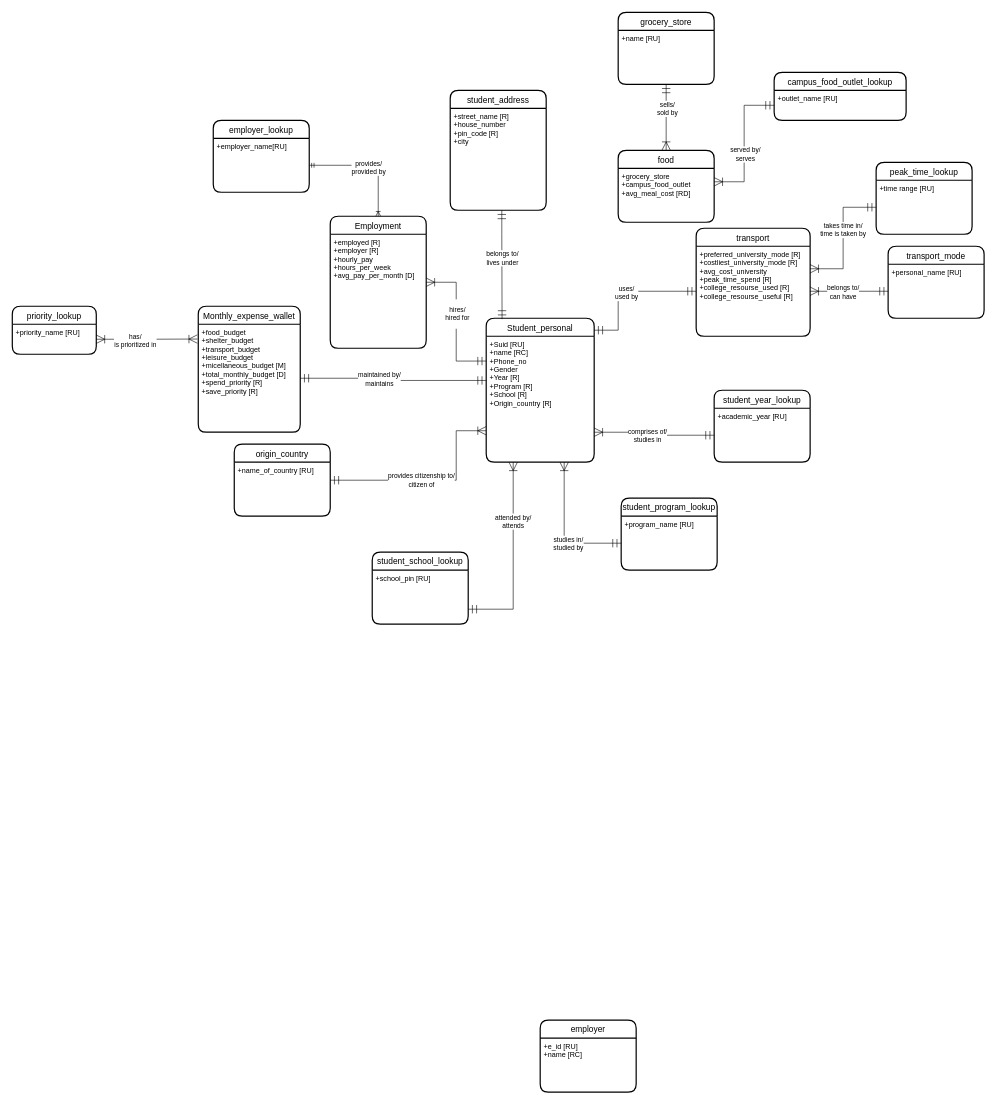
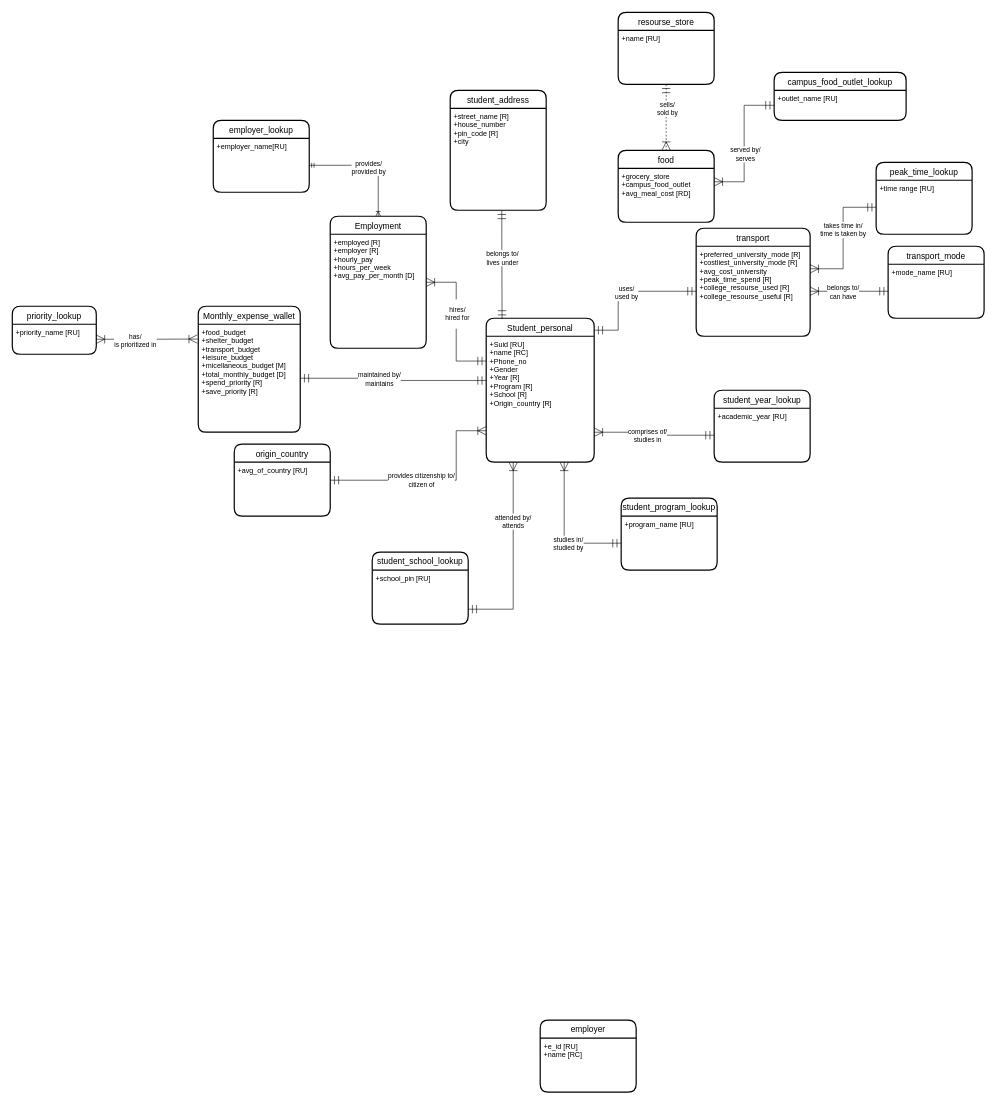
  <mxCell id="0" />
  <mxCell id="1" parent="0" />
  <mxCell id="2" value="Student_personal" style="swimlane;childLayout=stackLayout;horizontal=1;startSize=30;horizontalStack=0;rounded=1;fontSize=14;fontStyle=0;strokeWidth=2;resizeParent=0;resizeLast=1;shadow=0;dashed=0;align=center;" parent="1" vertex="1"><mxGeometry x="810" y="530" width="180" height="240" as="geometry" /></mxCell>
  <mxCell id="3" value="+Suid [RU]&#10;+name [RC]&#10;+Phone_no&#10;+Gender&#10;+Year [R]&#10;+Program [R]&#10;+School [R]&#10;+Origin_country [R]&#10;&#10;&#10;" style="align=left;strokeColor=none;fillColor=none;spacingLeft=4;fontSize=12;verticalAlign=top;resizable=0;rotatable=0;part=1;" parent="2" vertex="1"><mxGeometry y="30" width="180" height="210" as="geometry" /></mxCell>
  <mxCell id="4" style="edgeStyle=orthogonalEdgeStyle;rounded=0;orthogonalLoop=1;jettySize=auto;html=1;entryX=0;entryY=0.197;entryDx=0;entryDy=0;entryPerimeter=0;endSize=12;startSize=12;startArrow=ERoneToMany;startFill=0;endArrow=ERmandOne;endFill=0;" parent="1" source="6" target="3" edge="1"><mxGeometry relative="1" as="geometry" /></mxCell>
  <mxCell id="5" value="&lt;p&gt;hires/&lt;br&gt;hired for&lt;/p&gt;" style="edgeLabel;html=1;align=center;verticalAlign=middle;resizable=0;points=[];" parent="4" vertex="1" connectable="0"><mxGeometry x="-0.118" y="1" relative="1" as="geometry"><mxPoint as="offset" /></mxGeometry></mxCell>
  <mxCell id="6" value="Employment" style="swimlane;childLayout=stackLayout;horizontal=1;startSize=30;horizontalStack=0;rounded=1;fontSize=14;fontStyle=0;strokeWidth=2;resizeParent=0;resizeLast=1;shadow=0;dashed=0;align=center;" parent="1" vertex="1"><mxGeometry x="550" y="360" width="160" height="220" as="geometry" /></mxCell>
  <mxCell id="7" value="+employed [R]&#10;+employer [R]&#10;+hourly_pay&#10;+hours_per_week&#10;+avg_pay_per_month [D]" style="align=left;strokeColor=none;fillColor=none;spacingLeft=4;fontSize=12;verticalAlign=top;resizable=0;rotatable=0;part=1;" parent="6" vertex="1"><mxGeometry y="30" width="160" height="190" as="geometry" /></mxCell>
  <mxCell id="8" value="student_address" style="swimlane;childLayout=stackLayout;horizontal=1;startSize=30;horizontalStack=0;rounded=1;fontSize=14;fontStyle=0;strokeWidth=2;resizeParent=0;resizeLast=1;shadow=0;dashed=0;align=center;" parent="1" vertex="1"><mxGeometry x="750" y="150" width="160" height="200" as="geometry" /></mxCell>
  <mxCell id="9" value="+street_name [R]&#10;+house_number&#10;+pin_code [R]&#10;+city" style="align=left;strokeColor=none;fillColor=none;spacingLeft=4;fontSize=12;verticalAlign=top;resizable=0;rotatable=0;part=1;" parent="8" vertex="1"><mxGeometry y="30" width="160" height="170" as="geometry" /></mxCell>
  <mxCell id="10" value="origin_country" style="swimlane;childLayout=stackLayout;horizontal=1;startSize=30;horizontalStack=0;rounded=1;fontSize=14;fontStyle=0;strokeWidth=2;resizeParent=0;resizeLast=1;shadow=0;dashed=0;align=center;" parent="1" vertex="1"><mxGeometry x="390" y="740" width="160" height="120" as="geometry" /></mxCell>
- <mxCell id="11" value="+name_of_country [RU]" style="align=left;strokeColor=none;fillColor=none;spacingLeft=4;fontSize=12;verticalAlign=top;resizable=0;rotatable=0;part=1;" parent="10" vertex="1"><mxGeometry y="30" width="160" height="90" as="geometry" /></mxCell>
+ <mxCell id="11" value="+avg_of_country [RU]" style="align=left;strokeColor=none;fillColor=none;spacingLeft=4;fontSize=12;verticalAlign=top;resizable=0;rotatable=0;part=1;" parent="10" vertex="1"><mxGeometry y="30" width="160" height="90" as="geometry" /></mxCell>
  <mxCell id="12" value="Monthly_expense_wallet" style="swimlane;childLayout=stackLayout;horizontal=1;startSize=30;horizontalStack=0;rounded=1;fontSize=14;fontStyle=0;strokeWidth=2;resizeParent=0;resizeLast=1;shadow=0;dashed=0;align=center;" parent="1" vertex="1"><mxGeometry x="330" y="510" width="170" height="210" as="geometry" /></mxCell>
  <mxCell id="13" value="+food_budget&#10;+shelter_budget &#10;+transport_budget&#10;+leisure_budget &#10;+micellaneous_budget [M]&#10;+total_monthly_budget [D]&#10;+spend_priority [R]&#10;+save_priority [R]" style="align=left;strokeColor=none;fillColor=none;spacingLeft=4;fontSize=12;verticalAlign=top;resizable=0;rotatable=0;part=1;" parent="12" vertex="1"><mxGeometry y="30" width="170" height="180" as="geometry" /></mxCell>
  <mxCell id="14" value="food" style="swimlane;childLayout=stackLayout;horizontal=1;startSize=30;horizontalStack=0;rounded=1;fontSize=14;fontStyle=0;strokeWidth=2;resizeParent=0;resizeLast=1;shadow=0;dashed=0;align=center;" parent="1" vertex="1"><mxGeometry x="1030" y="250" width="160" height="120" as="geometry" /></mxCell>
  <mxCell id="15" value="+grocery_store&#10;+campus_food_outlet&#10;+avg_meal_cost [RD]" style="align=left;strokeColor=none;fillColor=none;spacingLeft=4;fontSize=12;verticalAlign=top;resizable=0;rotatable=0;part=1;" parent="14" vertex="1"><mxGeometry y="30" width="160" height="90" as="geometry" /></mxCell>
  <mxCell id="16" value="priority_lookup" style="swimlane;childLayout=stackLayout;horizontal=1;startSize=30;horizontalStack=0;rounded=1;fontSize=14;fontStyle=0;strokeWidth=2;resizeParent=0;resizeLast=1;shadow=0;dashed=0;align=center;" parent="1" vertex="1"><mxGeometry x="20" y="510" width="140" height="80" as="geometry" /></mxCell>
  <mxCell id="17" value="+priority_name [RU]" style="align=left;strokeColor=none;fillColor=none;spacingLeft=4;fontSize=12;verticalAlign=top;resizable=0;rotatable=0;part=1;" parent="16" vertex="1"><mxGeometry y="30" width="140" height="50" as="geometry" /></mxCell>
  <mxCell id="18" value="transport" style="swimlane;childLayout=stackLayout;horizontal=1;startSize=30;horizontalStack=0;rounded=1;fontSize=14;fontStyle=0;strokeWidth=2;resizeParent=0;resizeLast=1;shadow=0;dashed=0;align=center;" parent="1" vertex="1"><mxGeometry x="1160" y="380" width="190" height="180" as="geometry" /></mxCell>
  <mxCell id="19" value="+preferred_university_mode [R]&#10;+costliest_university_mode [R]&#10;+avg_cost_university&#10;+peak_time_spend [R]&#10;+college_resourse_used [R]&#10;+college_resourse_useful [R]" style="align=left;strokeColor=none;fillColor=none;spacingLeft=4;fontSize=12;verticalAlign=top;resizable=0;rotatable=0;part=1;" parent="18" vertex="1"><mxGeometry y="30" width="190" height="150" as="geometry" /></mxCell>
  <mxCell id="20" value="peak_time_lookup" style="swimlane;childLayout=stackLayout;horizontal=1;startSize=30;horizontalStack=0;rounded=1;fontSize=14;fontStyle=0;strokeWidth=2;resizeParent=0;resizeLast=1;shadow=0;dashed=0;align=center;" parent="1" vertex="1"><mxGeometry x="1460" y="270" width="160" height="120" as="geometry" /></mxCell>
  <mxCell id="21" value="+time range [RU]" style="align=left;strokeColor=none;fillColor=none;spacingLeft=4;fontSize=12;verticalAlign=top;resizable=0;rotatable=0;part=1;" parent="20" vertex="1"><mxGeometry y="30" width="160" height="90" as="geometry" /></mxCell>
  <mxCell id="22" value="student_year_lookup" style="swimlane;childLayout=stackLayout;horizontal=1;startSize=30;horizontalStack=0;rounded=1;fontSize=14;fontStyle=0;strokeWidth=2;resizeParent=0;resizeLast=1;shadow=0;dashed=0;align=center;" parent="1" vertex="1"><mxGeometry x="1190" y="650" width="160" height="120" as="geometry" /></mxCell>
  <mxCell id="23" value="+academic_year [RU]" style="align=left;strokeColor=none;fillColor=none;spacingLeft=4;fontSize=12;verticalAlign=top;resizable=0;rotatable=0;part=1;" parent="22" vertex="1"><mxGeometry y="30" width="160" height="90" as="geometry" /></mxCell>
  <mxCell id="24" value="student_program_lookup" style="swimlane;childLayout=stackLayout;horizontal=1;startSize=30;horizontalStack=0;rounded=1;fontSize=14;fontStyle=0;strokeWidth=2;resizeParent=0;resizeLast=1;shadow=0;dashed=0;align=center;" parent="1" vertex="1"><mxGeometry x="1035" y="830" width="160" height="120" as="geometry" /></mxCell>
  <mxCell id="25" value="+program_name [RU]" style="align=left;strokeColor=none;fillColor=none;spacingLeft=4;fontSize=12;verticalAlign=top;resizable=0;rotatable=0;part=1;" parent="24" vertex="1"><mxGeometry y="30" width="160" height="90" as="geometry" /></mxCell>
  <mxCell id="26" value="student_school_lookup" style="swimlane;childLayout=stackLayout;horizontal=1;startSize=30;horizontalStack=0;rounded=1;fontSize=14;fontStyle=0;strokeWidth=2;resizeParent=0;resizeLast=1;shadow=0;dashed=0;align=center;" parent="1" vertex="1"><mxGeometry x="620" y="920" width="160" height="120" as="geometry" /></mxCell>
  <mxCell id="27" value="+school_pin [RU]" style="align=left;strokeColor=none;fillColor=none;spacingLeft=4;fontSize=12;verticalAlign=top;resizable=0;rotatable=0;part=1;" parent="26" vertex="1"><mxGeometry y="30" width="160" height="90" as="geometry" /></mxCell>
  <mxCell id="28" value="employer" style="swimlane;childLayout=stackLayout;horizontal=1;startSize=30;horizontalStack=0;rounded=1;fontSize=14;fontStyle=0;strokeWidth=2;resizeParent=0;resizeLast=1;shadow=0;dashed=0;align=center;" parent="1" vertex="1"><mxGeometry x="900" y="1700" width="160" height="120" as="geometry" /></mxCell>
  <mxCell id="29" value="+e_id [RU]&#10;+name [RC]" style="align=left;strokeColor=none;fillColor=none;spacingLeft=4;fontSize=12;verticalAlign=top;resizable=0;rotatable=0;part=1;" parent="28" vertex="1"><mxGeometry y="30" width="160" height="90" as="geometry" /></mxCell>
- <mxCell id="30" value="grocery_store" style="swimlane;childLayout=stackLayout;horizontal=1;startSize=30;horizontalStack=0;rounded=1;fontSize=14;fontStyle=0;strokeWidth=2;resizeParent=0;resizeLast=1;shadow=0;dashed=0;align=center;" parent="1" vertex="1"><mxGeometry x="1030" y="20" width="160" height="120" as="geometry" /></mxCell>
+ <mxCell id="30" value="resourse_store" style="swimlane;childLayout=stackLayout;horizontal=1;startSize=30;horizontalStack=0;rounded=1;fontSize=14;fontStyle=0;strokeWidth=2;resizeParent=0;resizeLast=1;shadow=0;dashed=0;align=center;" parent="1" vertex="1"><mxGeometry x="1030" y="20" width="160" height="120" as="geometry" /></mxCell>
  <mxCell id="31" value="+name [RU]" style="align=left;strokeColor=none;fillColor=none;spacingLeft=4;fontSize=12;verticalAlign=top;resizable=0;rotatable=0;part=1;" parent="30" vertex="1"><mxGeometry y="30" width="160" height="90" as="geometry" /></mxCell>
  <mxCell id="32" style="edgeStyle=orthogonalEdgeStyle;rounded=0;orthogonalLoop=1;jettySize=auto;html=1;entryX=0;entryY=0.351;entryDx=0;entryDy=0;entryPerimeter=0;startArrow=ERmandOne;startFill=0;endArrow=ERmandOne;endFill=0;startSize=12;endSize=12;" parent="1" source="13" target="3" edge="1"><mxGeometry relative="1" as="geometry" /></mxCell>
  <mxCell id="33" value="&lt;p&gt;maintained by/&lt;br&gt;maintains&lt;/p&gt;" style="edgeLabel;html=1;align=center;verticalAlign=middle;resizable=0;points=[];" parent="32" vertex="1" connectable="0"><mxGeometry x="-0.164" y="-1" relative="1" as="geometry"><mxPoint as="offset" /></mxGeometry></mxCell>
  <mxCell id="34" style="edgeStyle=orthogonalEdgeStyle;rounded=0;orthogonalLoop=1;jettySize=auto;html=1;startArrow=ERmandOne;startFill=0;endArrow=ERoneToMany;endFill=0;startSize=12;endSize=12;" parent="1" source="23" target="3" edge="1"><mxGeometry relative="1" as="geometry"><mxPoint x="1020" y="590" as="targetPoint" /><Array as="points"><mxPoint x="1060" y="725" /><mxPoint x="1060" y="720" /></Array></mxGeometry></mxCell>
  <mxCell id="35" value="&lt;p&gt;comprises of/&lt;br&gt;studies in&lt;/p&gt;" style="edgeLabel;html=1;align=center;verticalAlign=middle;resizable=0;points=[];" parent="34" vertex="1" connectable="0"><mxGeometry x="0.089" relative="1" as="geometry"><mxPoint as="offset" /></mxGeometry></mxCell>
  <mxCell id="36" style="edgeStyle=orthogonalEdgeStyle;rounded=0;orthogonalLoop=1;jettySize=auto;html=1;entryX=0;entryY=0.75;entryDx=0;entryDy=0;startArrow=ERmandOne;startFill=0;endArrow=ERoneToMany;endFill=0;startSize=12;endSize=12;" parent="1" source="11" target="3" edge="1"><mxGeometry relative="1" as="geometry"><Array as="points"><mxPoint x="760" y="800" /><mxPoint x="760" y="718" /></Array><mxPoint x="120" y="800" as="sourcePoint" /></mxGeometry></mxCell>
  <mxCell id="37" value="&lt;p&gt;provides citizenship to/&lt;br&gt;citizen of&lt;/p&gt;" style="edgeLabel;html=1;align=center;verticalAlign=middle;resizable=0;points=[];" parent="36" vertex="1" connectable="0"><mxGeometry x="-0.121" y="1" relative="1" as="geometry"><mxPoint as="offset" /></mxGeometry></mxCell>
  <mxCell id="38" style="edgeStyle=orthogonalEdgeStyle;rounded=0;orthogonalLoop=1;jettySize=auto;html=1;entryX=0.25;entryY=1;entryDx=0;entryDy=0;startArrow=ERmandOne;startFill=0;endArrow=ERoneToMany;endFill=0;startSize=12;endSize=12;" parent="1" source="27" target="3" edge="1"><mxGeometry relative="1" as="geometry"><Array as="points"><mxPoint x="855" y="1015" /></Array></mxGeometry></mxCell>
  <mxCell id="39" value="attended by/&lt;br&gt;attends" style="edgeLabel;html=1;align=center;verticalAlign=middle;resizable=0;points=[];" parent="38" vertex="1" connectable="0"><mxGeometry x="0.388" y="1" relative="1" as="geometry"><mxPoint as="offset" /></mxGeometry></mxCell>
  <mxCell id="40" style="edgeStyle=orthogonalEdgeStyle;rounded=0;orthogonalLoop=1;jettySize=auto;html=1;entryX=0;entryY=0.5;entryDx=0;entryDy=0;startArrow=ERoneToMany;startFill=0;endArrow=ERmandOne;endFill=0;startSize=12;endSize=12;" parent="1" source="3" target="25" edge="1"><mxGeometry relative="1" as="geometry"><Array as="points"><mxPoint x="940" y="905" /></Array></mxGeometry></mxCell>
  <mxCell id="41" value="studies in/&lt;br&gt;studied by" style="edgeLabel;html=1;align=center;verticalAlign=middle;resizable=0;points=[];" parent="40" vertex="1" connectable="0"><mxGeometry x="0.228" relative="1" as="geometry"><mxPoint as="offset" /></mxGeometry></mxCell>
  <mxCell id="42" style="edgeStyle=orthogonalEdgeStyle;rounded=0;orthogonalLoop=1;jettySize=auto;html=1;entryX=0.147;entryY=0.006;entryDx=0;entryDy=0;entryPerimeter=0;startArrow=ERmandOne;startFill=0;endArrow=ERmandOne;endFill=0;startSize=12;endSize=12;" parent="1" source="9" target="2" edge="1"><mxGeometry relative="1" as="geometry"><Array as="points"><mxPoint x="836" y="390" /><mxPoint x="836" y="390" /></Array></mxGeometry></mxCell>
  <mxCell id="43" value="belongs to/&lt;br&gt;lives under" style="edgeLabel;html=1;align=center;verticalAlign=middle;resizable=0;points=[];" parent="42" vertex="1" connectable="0"><mxGeometry x="-0.118" relative="1" as="geometry"><mxPoint as="offset" /></mxGeometry></mxCell>
  <mxCell id="44" style="edgeStyle=orthogonalEdgeStyle;rounded=0;orthogonalLoop=1;jettySize=auto;html=1;entryX=1;entryY=0.083;entryDx=0;entryDy=0;entryPerimeter=0;startArrow=ERmandOne;startFill=0;endArrow=ERmandOne;endFill=0;startSize=12;endSize=12;" parent="1" source="19" target="2" edge="1"><mxGeometry relative="1" as="geometry"><Array as="points"><mxPoint x="1030" y="485" /><mxPoint x="1030" y="550" /></Array></mxGeometry></mxCell>
  <mxCell id="45" value="uses/&lt;br&gt;used by" style="edgeLabel;html=1;align=center;verticalAlign=middle;resizable=0;points=[];" parent="44" vertex="1" connectable="0"><mxGeometry x="-0.004" y="2" relative="1" as="geometry"><mxPoint as="offset" /></mxGeometry></mxCell>
  <mxCell id="46" style="edgeStyle=orthogonalEdgeStyle;rounded=0;orthogonalLoop=1;jettySize=auto;html=1;entryX=1;entryY=0.25;entryDx=0;entryDy=0;startArrow=ERmandOne;startFill=0;endArrow=ERoneToMany;endFill=0;startSize=12;endSize=12;" parent="1" source="21" target="19" edge="1"><mxGeometry relative="1" as="geometry" /></mxCell>
  <mxCell id="47" value="takes time in/&lt;br&gt;time is taken by" style="edgeLabel;html=1;align=center;verticalAlign=middle;resizable=0;points=[];" parent="46" vertex="1" connectable="0"><mxGeometry x="-0.134" y="-1" relative="1" as="geometry"><mxPoint as="offset" /></mxGeometry></mxCell>
  <mxCell id="48" value="transport_mode" style="swimlane;childLayout=stackLayout;horizontal=1;startSize=30;horizontalStack=0;rounded=1;fontSize=14;fontStyle=0;strokeWidth=2;resizeParent=0;resizeLast=1;shadow=0;dashed=0;align=center;" parent="1" vertex="1"><mxGeometry x="1480" width="160" height="120" as="geometry" y="410" /></mxCell>
- <mxCell id="49" value="+personal_name [RU]" style="align=left;strokeColor=none;fillColor=none;spacingLeft=4;fontSize=12;verticalAlign=top;resizable=0;rotatable=0;part=1;" parent="48" vertex="1"><mxGeometry y="30" width="160" height="90" as="geometry" /></mxCell>
+ <mxCell id="49" value="+mode_name [RU]" style="align=left;strokeColor=none;fillColor=none;spacingLeft=4;fontSize=12;verticalAlign=top;resizable=0;rotatable=0;part=1;" parent="48" vertex="1"><mxGeometry y="30" width="160" height="90" as="geometry" /></mxCell>
  <mxCell id="50" style="edgeStyle=orthogonalEdgeStyle;rounded=0;orthogonalLoop=1;jettySize=auto;html=1;entryX=1;entryY=0.5;entryDx=0;entryDy=0;startArrow=ERmandOne;startFill=0;endArrow=ERoneToMany;endFill=0;startSize=12;endSize=12;" parent="1" source="49" target="19" edge="1"><mxGeometry relative="1" as="geometry" /></mxCell>
  <mxCell id="51" value="belongs to/&lt;br&gt;can have" style="edgeLabel;html=1;align=center;verticalAlign=middle;resizable=0;points=[];" parent="50" vertex="1" connectable="0"><mxGeometry x="0.169" y="1" relative="1" as="geometry"><mxPoint as="offset" /></mxGeometry></mxCell>
  <mxCell id="52" style="edgeStyle=orthogonalEdgeStyle;rounded=0;orthogonalLoop=1;jettySize=auto;html=1;entryX=-0.009;entryY=0.137;entryDx=0;entryDy=0;entryPerimeter=0;startArrow=ERoneToMany;startFill=0;endArrow=ERoneToMany;endFill=0;startSize=12;endSize=12;" parent="1" source="17" target="13" edge="1"><mxGeometry relative="1" as="geometry" /></mxCell>
  <mxCell id="53" value="has/&lt;br&gt;is prioritized in" style="edgeLabel;html=1;align=center;verticalAlign=middle;resizable=0;points=[];" parent="52" vertex="1" connectable="0"><mxGeometry x="-0.238" y="-2" relative="1" as="geometry"><mxPoint as="offset" /></mxGeometry></mxCell>
- <mxCell id="54" style="edgeStyle=orthogonalEdgeStyle;rounded=0;orthogonalLoop=1;jettySize=auto;html=1;entryX=0.5;entryY=0;entryDx=0;entryDy=0;startArrow=ERmandOne;startFill=0;endArrow=ERoneToMany;endFill=0;startSize=12;endSize=12;" parent="1" source="31" target="14" edge="1"><mxGeometry relative="1" as="geometry" /></mxCell>
+ <mxCell id="54" style="edgeStyle=orthogonalEdgeStyle;rounded=0;orthogonalLoop=1;jettySize=auto;html=1;entryX=0.5;entryY=0;entryDx=0;entryDy=0;startArrow=ERmandOne;startFill=0;endArrow=ERoneToMany;endFill=0;startSize=12;endSize=12;dashed=1;" parent="1" source="31" target="14" edge="1"><mxGeometry relative="1" as="geometry" /></mxCell>
  <mxCell id="55" value="sells/&lt;br&gt;sold by" style="edgeLabel;html=1;align=center;verticalAlign=middle;resizable=0;points=[];" parent="54" vertex="1" connectable="0"><mxGeometry x="-0.273" y="1" relative="1" as="geometry"><mxPoint as="offset" /></mxGeometry></mxCell>
  <mxCell id="56" value="campus_food_outlet_lookup" style="swimlane;childLayout=stackLayout;horizontal=1;startSize=30;horizontalStack=0;rounded=1;fontSize=14;fontStyle=0;strokeWidth=2;resizeParent=0;resizeLast=1;shadow=0;dashed=0;align=center;" parent="1" vertex="1"><mxGeometry x="1290" y="120" width="220" height="80" as="geometry" /></mxCell>
  <mxCell id="57" value="+outlet_name [RU]" style="align=left;strokeColor=none;fillColor=none;spacingLeft=4;fontSize=12;verticalAlign=top;resizable=0;rotatable=0;part=1;" parent="56" vertex="1"><mxGeometry y="30" width="220" height="50" as="geometry" /></mxCell>
  <mxCell id="58" style="edgeStyle=orthogonalEdgeStyle;rounded=0;orthogonalLoop=1;jettySize=auto;html=1;entryX=1;entryY=0.25;entryDx=0;entryDy=0;startArrow=ERmandOne;startFill=0;endArrow=ERoneToMany;endFill=0;startSize=12;endSize=12;" parent="1" source="57" target="15" edge="1"><mxGeometry relative="1" as="geometry" /></mxCell>
  <mxCell id="59" value="served by/&lt;br&gt;serves" style="edgeLabel;html=1;align=center;verticalAlign=middle;resizable=0;points=[];" parent="58" vertex="1" connectable="0"><mxGeometry x="0.152" y="1" relative="1" as="geometry"><mxPoint as="offset" /></mxGeometry></mxCell>
  <mxCell id="60" value="employer_lookup" style="swimlane;childLayout=stackLayout;horizontal=1;startSize=30;horizontalStack=0;rounded=1;fontSize=14;fontStyle=0;strokeWidth=2;resizeParent=0;resizeLast=1;shadow=0;dashed=0;align=center;" parent="1" vertex="1"><mxGeometry x="355" y="200" width="160" height="120" as="geometry" /></mxCell>
  <mxCell id="61" value="+employer_name[RU]" style="align=left;strokeColor=none;fillColor=none;spacingLeft=4;fontSize=12;verticalAlign=top;resizable=0;rotatable=0;part=1;" parent="60" vertex="1"><mxGeometry y="30" width="160" height="90" as="geometry" /></mxCell>
  <mxCell id="62" style="edgeStyle=orthogonalEdgeStyle;rounded=0;orthogonalLoop=1;jettySize=auto;html=1;entryX=0.5;entryY=0;entryDx=0;entryDy=0;startArrow=ERmandOne;startFill=0;endArrow=ERoneToMany;endFill=0;" parent="1" source="61" target="6" edge="1"><mxGeometry relative="1" as="geometry" /></mxCell>
  <mxCell id="63" value="provides/&lt;br&gt;provided by" style="edgeLabel;html=1;align=center;verticalAlign=middle;resizable=0;points=[];" parent="62" vertex="1" connectable="0"><mxGeometry x="-0.02" y="-3" relative="1" as="geometry"><mxPoint as="offset" /></mxGeometry></mxCell>
